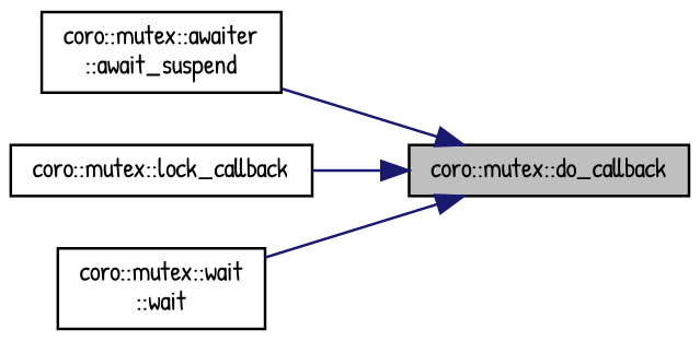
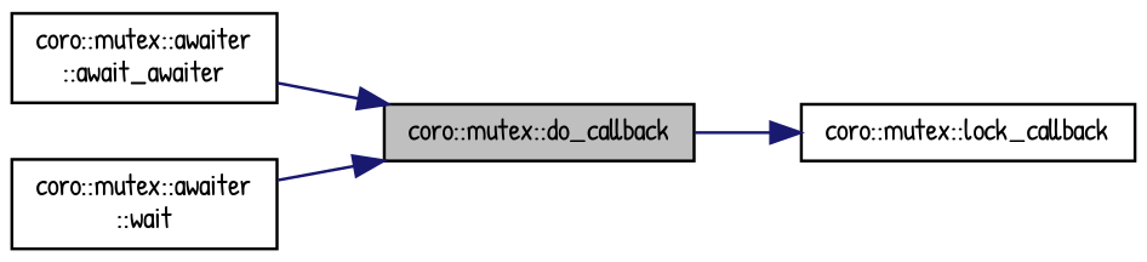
  digraph {
    fontname="Patrick Hand"
    rankdir=RL
    node [color=black fillcolor=white fontname="Patrick Hand" fontsize=10 shape=record style=filled]
    edge [color=midnightblue dir=back fontname="Patrick Hand" fontsize=10 labelfontname=Helvetica labelfontsize=10 style=solid]
    n1 [fillcolor=grey75 fontcolor=black height=0.2 label="coro::mutex::do_callback" width=0.4]
-   n2 [height=0.2 label="coro::mutex::awaiter\l::await_suspend" width=0.4]
+   n2 [height=0.2 label="coro::mutex::awaiter\l::await_awaiter" width=0.4]
    n3 [height=0.2 label="coro::mutex::lock_callback" width=0.4]
-   n4 [height=0.2 label="coro::mutex::wait\l::wait" width=0.4]
+   n4 [height=0.2 label="coro::mutex::awaiter\l::wait" width=0.4]
    n1 -> n2
-   n1 -> n3
+   n3 -> n1
    n1 -> n4
  }
